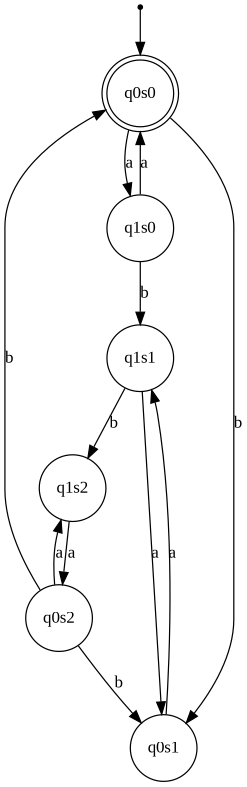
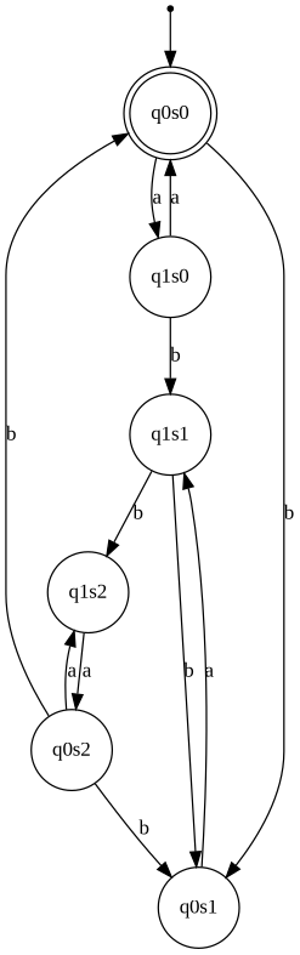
  digraph {
    fontname="Liberation Serif"
    rankdir=TB
    node [fontname="Liberation Serif" shape=circle]
    edge [fontname="Liberation Serif"]
    start [shape=point]
    q0s0 [shape=doublecircle]
    q1s0
    q0s1
    q1s1
    q1s2
    q0s2
    start -> q0s0
    q0s0 -> q1s0 [label=a]
    q0s0 -> q0s1 [label=b]
    q1s0 -> q0s0 [label=a]
    q1s0 -> q1s1 [label=b]
    q0s1 -> q1s1 [label=a]
-   q1s1 -> q0s1 [label=a]
+   q1s1 -> q0s1 [label=b]
    q1s1 -> q1s2 [label=b]
    q1s2 -> q0s2 [label=a]
    q0s2 -> q0s0 [label=b]
    q0s2 -> q0s1 [label=b]
    q0s2 -> q1s2 [label=a]
  }
